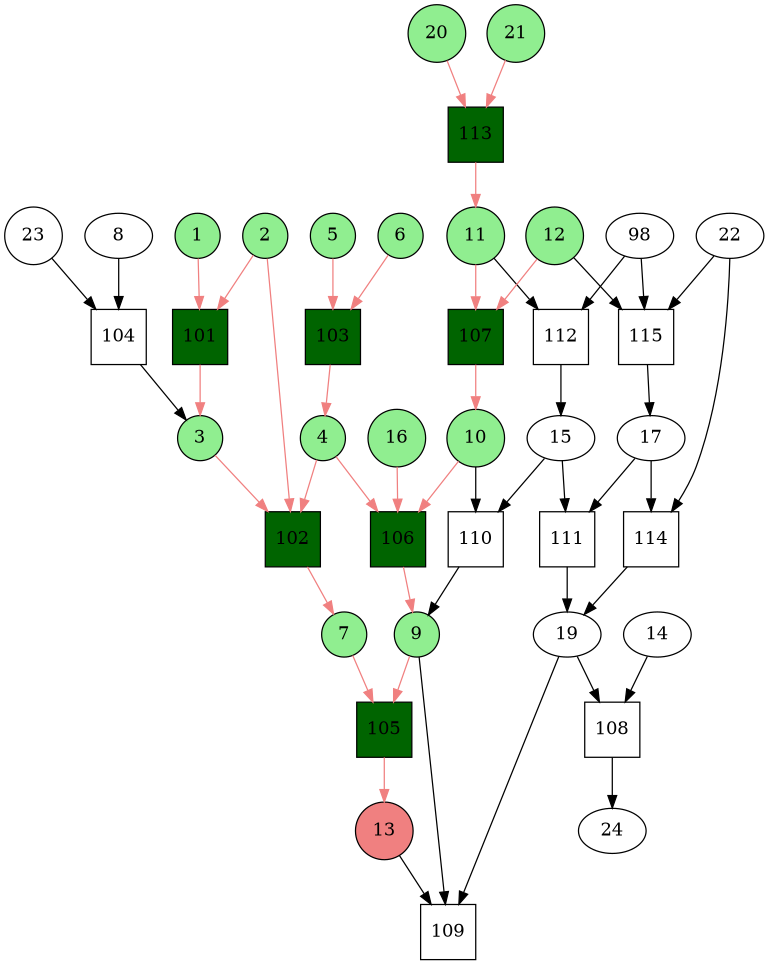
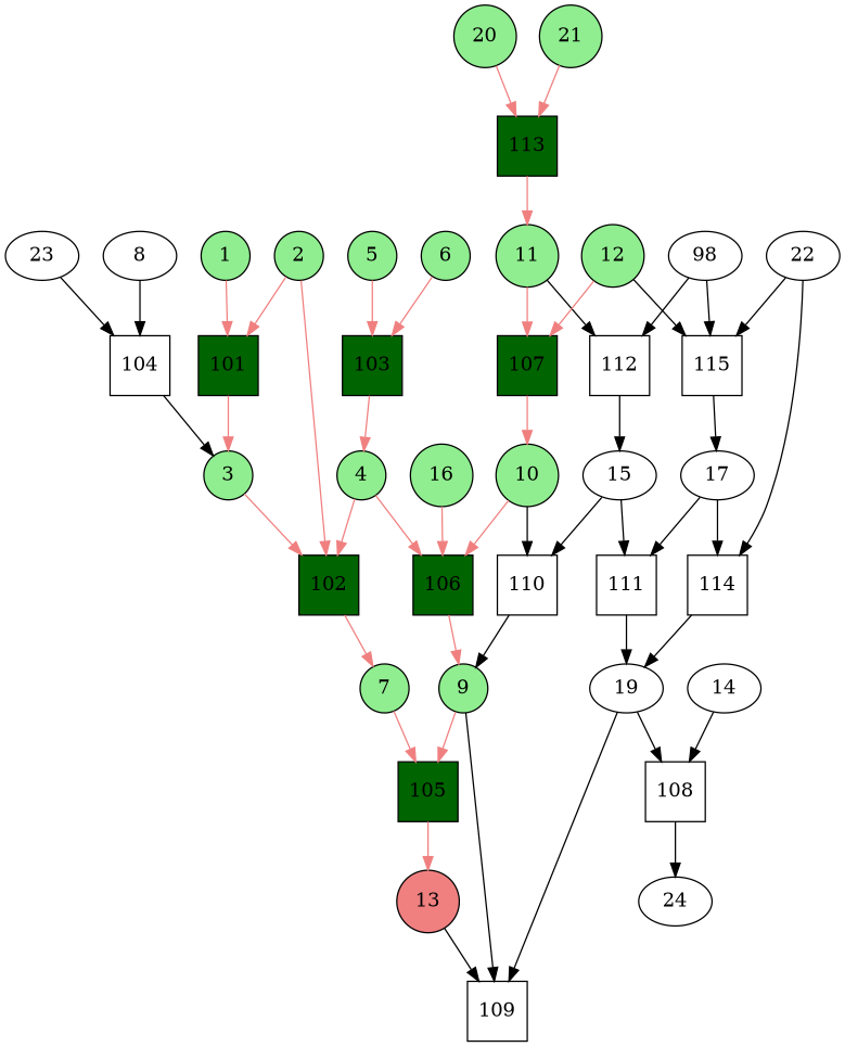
  digraph {
    node [fillcolor=white shape=square style=filled]
    edge [color=black]
    n1 [fillcolor=darkgreen label=101]
    n2 [fillcolor=lightgreen label=3 shape=circle]
    n3 [fillcolor=darkgreen label=102]
    n4 [fillcolor=lightgreen label=1 shape=circle]
    n5 [fillcolor=lightgreen label=2 shape=circle]
    n6 [fillcolor=lightgreen label=7 shape=circle]
    n7 [fillcolor=darkgreen label=105]
    n8 [fillcolor=lightgreen label=4 shape=circle]
    n9 [fillcolor=darkgreen label=106]
    n10 [fillcolor=lightgreen label=9 shape=circle]
    n11 [fillcolor=lightcoral label=13 shape=circle]
    n12 [fillcolor=darkgreen label=103]
    n13 [fillcolor=lightgreen label=5 shape=circle]
    n14 [fillcolor=lightgreen label=6 shape=circle]
    n15 [label=104]
    n16 [label=8 shape=ellipse]
-   n17 [label=23 shape=circle]
+   n17 [label=23 shape=ellipse]
    n18 [label=109]
    n19 [fillcolor=lightgreen label=16 shape=circle]
    n20 [fillcolor=lightgreen label=10 shape=circle]
    n21 [label=110]
    n22 [fillcolor=darkgreen label=107]
    n23 [fillcolor=lightgreen label=11 shape=circle]
    n24 [label=112]
    n25 [label=15 shape=ellipse]
    n26 [fillcolor=lightgreen label=12 shape=circle]
    n27 [label=115]
    n28 [label=17 shape=ellipse]
    n29 [label=108]
    n30 [label=24 shape=ellipse]
    n31 [label=19 shape=ellipse]
    n32 [label=14 shape=ellipse]
    n33 [label=111]
    n34 [label=114]
    n35 [label=98 shape=ellipse]
    n36 [fillcolor=darkgreen label=113]
    n37 [fillcolor=lightgreen label=20 shape=circle]
    n38 [fillcolor=lightgreen label=21 shape=circle]
    n39 [label=22 shape=ellipse]
    n1 -> n2 [color=lightcoral]
    n2 -> n3 [color=lightcoral]
    n3 -> n6 [color=lightcoral]
    n4 -> n1 [color=lightcoral]
    n5 -> n1 [color=lightcoral]
    n5 -> n3 [color=lightcoral]
    n6 -> n7 [color=lightcoral]
    n7 -> n11 [color=lightcoral]
    n8 -> n3 [color=lightcoral]
    n8 -> n9 [color=lightcoral]
    n9 -> n10 [color=lightcoral]
    n10 -> n7 [color=lightcoral]
    n10 -> n18
    n11 -> n18
    n12 -> n8 [color=lightcoral]
    n13 -> n12 [color=lightcoral]
    n14 -> n12 [color=lightcoral]
    n15 -> n2
    n16 -> n15
    n17 -> n15
    n19 -> n9 [color=lightcoral]
    n20 -> n9 [color=lightcoral]
    n20 -> n21
    n21 -> n10
    n22 -> n20 [color=lightcoral]
    n23 -> n22 [color=lightcoral]
    n23 -> n24
    n24 -> n25
    n25 -> n21
    n25 -> n33
    n26 -> n22 [color=lightcoral]
    n26 -> n27
    n27 -> n28
    n28 -> n33
    n28 -> n34
    n29 -> n30
    n31 -> n18
    n31 -> n29
    n32 -> n29
    n33 -> n31
    n34 -> n31
    n35 -> n24
    n35 -> n27
    n36 -> n23 [color=lightcoral]
    n37 -> n36 [color=lightcoral]
    n38 -> n36 [color=lightcoral]
    n39 -> n27
    n39 -> n34
  }
